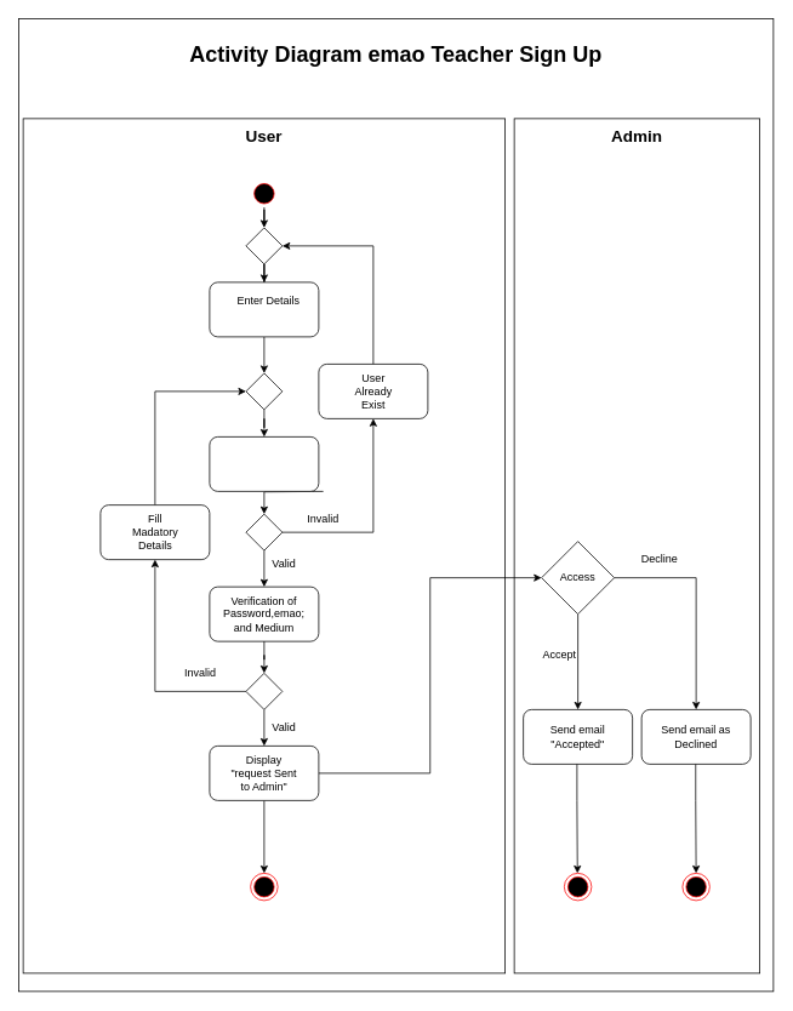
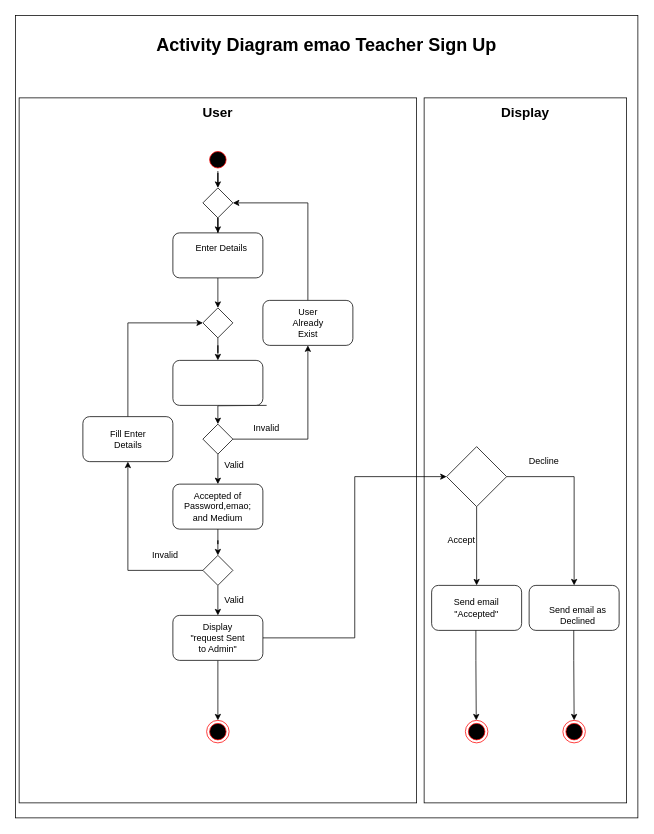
  <mxCell id="0" />
  <mxCell id="1" parent="0" />
  <mxCell id="2" value="" style="rounded=0;whiteSpace=wrap;html=1;" parent="1" vertex="1"><mxGeometry x="20" y="20" width="830" height="1070" as="geometry" /></mxCell>
  <mxCell id="3" value="" style="rounded=0;whiteSpace=wrap;html=1;" vertex="1" parent="1"><mxGeometry x="565" y="130" width="270" height="940" as="geometry" /></mxCell>
  <mxCell id="4" value="&lt;font style=&quot;font-size: 24px&quot;&gt;&lt;b&gt;Activity Diagram emao Teacher Sign Up&lt;/b&gt;&lt;/font&gt;" style="text;html=1;strokeColor=none;fillColor=none;align=center;verticalAlign=middle;whiteSpace=wrap;rounded=0;" parent="1" vertex="1"><mxGeometry x="60" y="40" width="750" height="40" as="geometry" /></mxCell>
  <mxCell id="5" value="" style="rounded=0;whiteSpace=wrap;html=1;" vertex="1" parent="1"><mxGeometry x="25" y="130" width="530" height="940" as="geometry" /></mxCell>
  <mxCell id="6" value="" style="edgeStyle=orthogonalEdgeStyle;rounded=0;orthogonalLoop=1;jettySize=auto;html=1;" parent="1" source="16" target="9" edge="1"><mxGeometry relative="1" as="geometry" /></mxCell>
  <mxCell id="7" value="" style="ellipse;html=1;shape=startState;fillColor=#000000;strokeColor=#ff0000;" parent="1" vertex="1"><mxGeometry x="275" y="197.5" width="30" height="30" as="geometry" /></mxCell>
  <mxCell id="8" value="" style="edgeStyle=orthogonalEdgeStyle;rounded=0;orthogonalLoop=1;jettySize=auto;html=1;" edge="1" parent="1" source="9" target="41"><mxGeometry relative="1" as="geometry" /></mxCell>
  <mxCell id="9" value="" style="rounded=1;whiteSpace=wrap;html=1;" parent="1" vertex="1"><mxGeometry x="230" y="310" width="120" height="60" as="geometry" /></mxCell>
  <mxCell id="10" value="" style="edgeStyle=orthogonalEdgeStyle;rounded=0;orthogonalLoop=1;jettySize=auto;html=1;" edge="1" parent="1" source="12" target="13"><mxGeometry relative="1" as="geometry" /></mxCell>
  <mxCell id="11" value="" style="edgeStyle=orthogonalEdgeStyle;rounded=0;orthogonalLoop=1;jettySize=auto;html=1;entryX=0;entryY=0.5;entryDx=0;entryDy=0;" edge="1" parent="1" source="12" target="26"><mxGeometry relative="1" as="geometry"><mxPoint x="430" y="850" as="targetPoint" /></mxGeometry></mxCell>
  <mxCell id="12" value="" style="rounded=1;whiteSpace=wrap;html=1;" parent="1" vertex="1"><mxGeometry x="230" y="820" width="120" height="60" as="geometry" /></mxCell>
  <mxCell id="13" value="" style="ellipse;html=1;shape=endState;fillColor=#000000;strokeColor=#ff0000;" parent="1" vertex="1"><mxGeometry x="275" y="960" width="30" height="30" as="geometry" /></mxCell>
  <mxCell id="14" value="Enter Details" style="text;html=1;strokeColor=none;fillColor=none;align=center;verticalAlign=middle;whiteSpace=wrap;rounded=0;" parent="1" vertex="1"><mxGeometry x="250" y="320" width="90" height="20" as="geometry" /></mxCell>
  <mxCell id="15" value="Display &quot;request Sent to Admin&quot;" style="text;html=1;strokeColor=none;fillColor=none;align=center;verticalAlign=middle;whiteSpace=wrap;rounded=0;" parent="1" vertex="1"><mxGeometry x="248.25" y="840" width="83.5" height="20" as="geometry" /></mxCell>
  <mxCell id="16" value="" style="rhombus;whiteSpace=wrap;html=1;" parent="1" vertex="1"><mxGeometry x="270" y="250" width="40" height="40" as="geometry" /></mxCell>
  <mxCell id="17" value="" style="edgeStyle=orthogonalEdgeStyle;rounded=0;orthogonalLoop=1;jettySize=auto;html=1;" parent="1" source="7" target="16" edge="1"><mxGeometry relative="1" as="geometry"><mxPoint x="355" y="227.5" as="sourcePoint" /><mxPoint x="355" y="290" as="targetPoint" /></mxGeometry></mxCell>
  <mxCell id="18" value="Invalid" style="text;html=1;strokeColor=none;fillColor=none;align=center;verticalAlign=middle;whiteSpace=wrap;rounded=0;" parent="1" vertex="1"><mxGeometry x="200" y="730" width="40" height="20" as="geometry" /></mxCell>
  <mxCell id="19" value="" style="edgeStyle=orthogonalEdgeStyle;rounded=0;orthogonalLoop=1;jettySize=auto;html=1;entryX=0.5;entryY=0;entryDx=0;entryDy=0;" edge="1" parent="1" target="45"><mxGeometry relative="1" as="geometry"><mxPoint x="355" y="540" as="sourcePoint" /></mxGeometry></mxCell>
  <mxCell id="20" value="" style="edgeStyle=orthogonalEdgeStyle;rounded=0;orthogonalLoop=1;jettySize=auto;html=1;entryX=0.5;entryY=0;entryDx=0;entryDy=0;" edge="1" parent="1" source="47" target="12"><mxGeometry relative="1" as="geometry"><mxPoint x="355" y="745" as="targetPoint" /></mxGeometry></mxCell>
  <mxCell id="21" value="" style="rounded=1;whiteSpace=wrap;html=1;" vertex="1" parent="1"><mxGeometry x="230" y="645" width="120" height="60" as="geometry" /></mxCell>
- <mxCell id="22" value="Verification of Password,emao; and Medium" style="text;html=1;strokeColor=none;fillColor=none;align=center;verticalAlign=middle;whiteSpace=wrap;rounded=0;" parent="1" vertex="1"><mxGeometry x="241" y="660" width="98" height="30" as="geometry" /></mxCell>
+ <mxCell id="22" value="Accepted of Password,emao; and Medium" style="text;html=1;strokeColor=none;fillColor=none;align=center;verticalAlign=middle;whiteSpace=wrap;rounded=0;" parent="1" vertex="1"><mxGeometry x="241" y="660" width="98" height="30" as="geometry" /></mxCell>
  <mxCell id="23" value="Valid" style="text;html=1;strokeColor=none;fillColor=none;align=center;verticalAlign=middle;whiteSpace=wrap;rounded=0;" vertex="1" parent="1"><mxGeometry x="291.75" y="790" width="40" height="20" as="geometry" /></mxCell>
  <mxCell id="24" value="" style="edgeStyle=orthogonalEdgeStyle;rounded=0;orthogonalLoop=1;jettySize=auto;html=1;entryX=0.5;entryY=0;entryDx=0;entryDy=0;entryPerimeter=0;" edge="1" parent="1" source="26" target="28"><mxGeometry relative="1" as="geometry"><mxPoint x="775" y="776" as="targetPoint" /><Array as="points"><mxPoint x="765" y="635" /></Array></mxGeometry></mxCell>
  <mxCell id="25" value="" style="edgeStyle=orthogonalEdgeStyle;rounded=0;orthogonalLoop=1;jettySize=auto;html=1;entryX=0.5;entryY=0;entryDx=0;entryDy=0;" edge="1" parent="1" source="26" target="27"><mxGeometry relative="1" as="geometry"><mxPoint x="635" y="755" as="targetPoint" /></mxGeometry></mxCell>
  <mxCell id="26" value="" style="rhombus;whiteSpace=wrap;html=1;" vertex="1" parent="1"><mxGeometry x="595" y="595" width="80" height="80" as="geometry" /></mxCell>
  <mxCell id="27" value="" style="rounded=1;whiteSpace=wrap;html=1;" vertex="1" parent="1"><mxGeometry x="575" y="780" width="120" height="60" as="geometry" /></mxCell>
  <mxCell id="28" value="" style="rounded=1;whiteSpace=wrap;html=1;" vertex="1" parent="1"><mxGeometry x="705" y="780" width="120" height="60" as="geometry" /></mxCell>
- <mxCell id="29" value="Access" style="text;html=1;strokeColor=none;fillColor=none;align=center;verticalAlign=middle;whiteSpace=wrap;rounded=0;" vertex="1" parent="1"><mxGeometry x="615" y="625" width="40" height="20" as="geometry" /></mxCell>
  <mxCell id="30" value="Accept" style="text;html=1;strokeColor=none;fillColor=none;align=center;verticalAlign=middle;whiteSpace=wrap;rounded=0;" vertex="1" parent="1"><mxGeometry x="595" y="710" width="40" height="20" as="geometry" /></mxCell>
  <mxCell id="31" value="Decline" style="text;html=1;strokeColor=none;fillColor=none;align=center;verticalAlign=middle;whiteSpace=wrap;rounded=0;" vertex="1" parent="1"><mxGeometry x="705" y="605" width="40" height="20" as="geometry" /></mxCell>
  <mxCell id="32" value="Send email&lt;br&gt;&quot;Accepted&quot;" style="text;html=1;strokeColor=none;fillColor=none;align=center;verticalAlign=middle;whiteSpace=wrap;rounded=0;" vertex="1" parent="1"><mxGeometry x="590" y="800" width="90" height="20" as="geometry" /></mxCell>
- <mxCell id="33" value="Send email as Declined" style="text;html=1;strokeColor=none;fillColor=none;align=center;verticalAlign=middle;whiteSpace=wrap;rounded=0;" vertex="1" parent="1"><mxGeometry x="720" y="795" width="90" height="30" as="geometry" /></mxCell>
+ <mxCell id="33" value="Send email as Declined" style="text;html=1;strokeColor=none;fillColor=none;align=center;verticalAlign=middle;whiteSpace=wrap;rounded=0;" vertex="1" parent="1"><mxGeometry x="725" y="805" width="90" height="30" as="geometry" /></mxCell>
  <mxCell id="34" value="" style="edgeStyle=orthogonalEdgeStyle;rounded=0;orthogonalLoop=1;jettySize=auto;html=1;" edge="1" parent="1"><mxGeometry relative="1" as="geometry"><mxPoint x="634" y="840" as="sourcePoint" /><mxPoint x="634.5" y="960" as="targetPoint" /><Array as="points"><mxPoint x="634.5" y="880" /><mxPoint x="634.5" y="880" /></Array></mxGeometry></mxCell>
  <mxCell id="35" value="" style="edgeStyle=orthogonalEdgeStyle;rounded=0;orthogonalLoop=1;jettySize=auto;html=1;" edge="1" parent="1"><mxGeometry relative="1" as="geometry"><mxPoint x="764.5" y="840" as="sourcePoint" /><mxPoint x="765" y="960" as="targetPoint" /><Array as="points"><mxPoint x="765" y="880" /><mxPoint x="765" y="880" /></Array></mxGeometry></mxCell>
  <mxCell id="36" value="" style="ellipse;html=1;shape=endState;fillColor=#000000;strokeColor=#ff0000;" vertex="1" parent="1"><mxGeometry x="620" y="960" width="30" height="30" as="geometry" /></mxCell>
  <mxCell id="37" value="" style="ellipse;html=1;shape=endState;fillColor=#000000;strokeColor=#ff0000;" vertex="1" parent="1"><mxGeometry x="750" y="960" width="30" height="30" as="geometry" /></mxCell>
  <mxCell id="38" value="&lt;b&gt;&lt;font style=&quot;font-size: 18px&quot;&gt;User&lt;/font&gt;&lt;/b&gt;" style="text;html=1;strokeColor=none;fillColor=none;align=center;verticalAlign=middle;whiteSpace=wrap;rounded=0;" vertex="1" parent="1"><mxGeometry x="270" y="140" width="40" height="20" as="geometry" /></mxCell>
- <mxCell id="39" value="&lt;b&gt;&lt;font style=&quot;font-size: 18px&quot;&gt;Admin&lt;/font&gt;&lt;/b&gt;" style="text;html=1;strokeColor=none;fillColor=none;align=center;verticalAlign=middle;whiteSpace=wrap;rounded=0;" vertex="1" parent="1"><mxGeometry x="610" y="140" width="180" height="20" as="geometry" /></mxCell>
+ <mxCell id="39" value="&lt;b&gt;&lt;font style=&quot;font-size: 18px&quot;&gt;Display&lt;/font&gt;&lt;/b&gt;" style="text;html=1;strokeColor=none;fillColor=none;align=center;verticalAlign=middle;whiteSpace=wrap;rounded=0;" vertex="1" parent="1"><mxGeometry x="610" y="140" width="180" height="20" as="geometry" /></mxCell>
  <mxCell id="40" value="" style="edgeStyle=orthogonalEdgeStyle;rounded=0;orthogonalLoop=1;jettySize=auto;html=1;" edge="1" parent="1" source="41" target="42"><mxGeometry relative="1" as="geometry" /></mxCell>
  <mxCell id="41" value="" style="rhombus;whiteSpace=wrap;html=1;" vertex="1" parent="1"><mxGeometry x="270" y="410" width="40" height="40" as="geometry" /></mxCell>
  <mxCell id="42" value="" style="rounded=1;whiteSpace=wrap;html=1;" vertex="1" parent="1"><mxGeometry x="230" y="480" width="120" height="60" as="geometry" /></mxCell>
  <mxCell id="43" value="" style="edgeStyle=orthogonalEdgeStyle;rounded=0;orthogonalLoop=1;jettySize=auto;html=1;entryX=0.5;entryY=0;entryDx=0;entryDy=0;" edge="1" parent="1" source="45" target="21"><mxGeometry relative="1" as="geometry"><mxPoint x="356" y="640" as="targetPoint" /></mxGeometry></mxCell>
  <mxCell id="44" value="" style="edgeStyle=orthogonalEdgeStyle;rounded=0;orthogonalLoop=1;jettySize=auto;html=1;entryX=0.5;entryY=1;entryDx=0;entryDy=0;" edge="1" parent="1" source="45" target="53"><mxGeometry relative="1" as="geometry"><mxPoint x="390" y="585" as="targetPoint" /></mxGeometry></mxCell>
  <mxCell id="45" value="" style="rhombus;whiteSpace=wrap;html=1;" vertex="1" parent="1"><mxGeometry x="270" y="565" width="40" height="40" as="geometry" /></mxCell>
  <mxCell id="46" value="" style="edgeStyle=orthogonalEdgeStyle;rounded=0;orthogonalLoop=1;jettySize=auto;html=1;entryX=0.5;entryY=1;entryDx=0;entryDy=0;" edge="1" parent="1" source="47" target="51"><mxGeometry relative="1" as="geometry"><mxPoint x="190" y="760" as="targetPoint" /></mxGeometry></mxCell>
  <mxCell id="47" value="" style="rhombus;whiteSpace=wrap;html=1;" vertex="1" parent="1"><mxGeometry x="270" y="740" width="40" height="40" as="geometry" /></mxCell>
  <mxCell id="48" value="" style="edgeStyle=orthogonalEdgeStyle;rounded=0;orthogonalLoop=1;jettySize=auto;html=1;entryX=0.5;entryY=0;entryDx=0;entryDy=0;" edge="1" parent="1" source="21" target="47"><mxGeometry relative="1" as="geometry"><mxPoint x="355" y="705" as="sourcePoint" /><mxPoint x="355.5" y="825" as="targetPoint" /></mxGeometry></mxCell>
  <mxCell id="49" value="Valid" style="text;html=1;strokeColor=none;fillColor=none;align=center;verticalAlign=middle;whiteSpace=wrap;rounded=0;" vertex="1" parent="1"><mxGeometry x="291.75" y="610" width="40" height="20" as="geometry" /></mxCell>
  <mxCell id="50" value="" style="edgeStyle=orthogonalEdgeStyle;rounded=0;orthogonalLoop=1;jettySize=auto;html=1;entryX=0;entryY=0.5;entryDx=0;entryDy=0;exitX=0.5;exitY=0;exitDx=0;exitDy=0;" edge="1" parent="1" source="51" target="41"><mxGeometry relative="1" as="geometry"><mxPoint x="170" y="475" as="targetPoint" /><Array as="points"><mxPoint x="170" y="430" /></Array></mxGeometry></mxCell>
  <mxCell id="51" value="" style="rounded=1;whiteSpace=wrap;html=1;" vertex="1" parent="1"><mxGeometry x="110" y="555" width="120" height="60" as="geometry" /></mxCell>
  <mxCell id="52" value="" style="edgeStyle=orthogonalEdgeStyle;rounded=0;orthogonalLoop=1;jettySize=auto;html=1;entryX=1;entryY=0.5;entryDx=0;entryDy=0;exitX=0.5;exitY=0;exitDx=0;exitDy=0;" edge="1" parent="1" source="53" target="16"><mxGeometry relative="1" as="geometry"><mxPoint x="410" y="320" as="targetPoint" /></mxGeometry></mxCell>
  <mxCell id="53" value="" style="rounded=1;whiteSpace=wrap;html=1;" vertex="1" parent="1"><mxGeometry x="350" y="400" width="120" height="60" as="geometry" /></mxCell>
  <mxCell id="54" value="Invalid" style="text;html=1;strokeColor=none;fillColor=none;align=center;verticalAlign=middle;whiteSpace=wrap;rounded=0;" vertex="1" parent="1"><mxGeometry x="335" y="560" width="40" height="20" as="geometry" /></mxCell>
  <mxCell id="55" value="User Already Exist" style="text;html=1;strokeColor=none;fillColor=none;align=center;verticalAlign=middle;whiteSpace=wrap;rounded=0;" vertex="1" parent="1"><mxGeometry x="377.5" y="420" width="65" height="20" as="geometry" /></mxCell>
- <mxCell id="56" value="Fill Madatory Details" style="text;html=1;strokeColor=none;fillColor=none;align=center;verticalAlign=middle;whiteSpace=wrap;rounded=0;" vertex="1" parent="1"><mxGeometry x="137.5" y="575" width="65" height="20" as="geometry" /></mxCell>
+ <mxCell id="56" value="Fill Enter Details" style="text;html=1;strokeColor=none;fillColor=none;align=center;verticalAlign=middle;whiteSpace=wrap;rounded=0;" vertex="1" parent="1"><mxGeometry x="137.5" y="575" width="65" height="20" as="geometry" /></mxCell>
